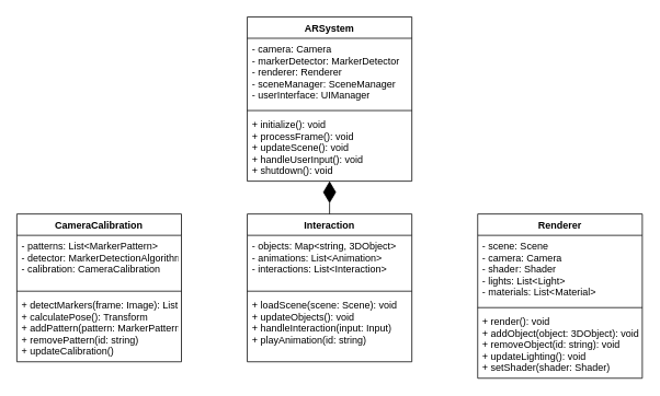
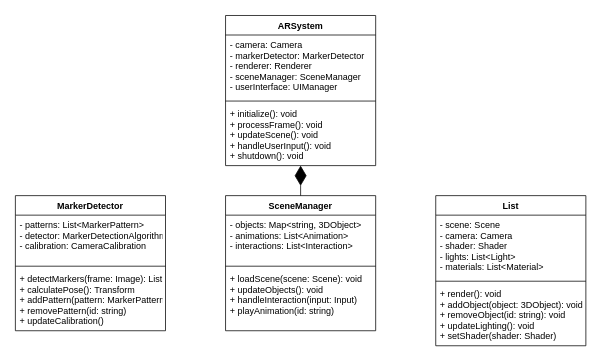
  <mxCell id="0" />
  <mxCell id="1" parent="0" />
  <mxCell id="2" value="ARSystem" style="swimlane;fontStyle=1;align=center;verticalAlign=top;childLayout=stackLayout;horizontal=1;startSize=26;horizontalStack=0;resizeParent=1;resizeParentMax=0;resizeLast=0;collapsible=1;marginBottom=0;" vertex="1" parent="1"><mxGeometry x="300" y="20" width="200" height="200" as="geometry" /></mxCell>
  <mxCell id="3" value="- camera: Camera&#10;- markerDetector: MarkerDetector&#10;- renderer: Renderer&#10;- sceneManager: SceneManager&#10;- userInterface: UIManager" style="text;strokeColor=none;fillColor=none;align=left;verticalAlign=top;spacingLeft=4;spacingRight=4;overflow=hidden;rotatable=0;points=[[0,0.5],[1,0.5]];portConstraint=eastwest;" vertex="1" parent="2"><mxGeometry y="26" width="200" height="84" as="geometry" /></mxCell>
  <mxCell id="4" value="" style="line;strokeWidth=1;fillColor=none;align=left;verticalAlign=middle;spacingTop=-1;spacingLeft=3;spacingRight=3;rotatable=0;labelPosition=right;points=[];portConstraint=eastwest;" vertex="1" parent="2"><mxGeometry y="110" width="200" height="8" as="geometry" /></mxCell>
  <mxCell id="5" value="+ initialize(): void&#10;+ processFrame(): void&#10;+ updateScene(): void&#10;+ handleUserInput(): void&#10;+ shutdown(): void" style="text;strokeColor=none;fillColor=none;align=left;verticalAlign=top;spacingLeft=4;spacingRight=4;overflow=hidden;rotatable=0;points=[[0,0.5],[1,0.5]];portConstraint=eastwest;" vertex="1" parent="2"><mxGeometry y="118" width="200" height="82" as="geometry" /></mxCell>
- <mxCell id="6" value="CameraCalibration" style="swimlane;fontStyle=1;align=center;verticalAlign=top;childLayout=stackLayout;horizontal=1;startSize=26;horizontalStack=0;resizeParent=1;resizeParentMax=0;resizeLast=0;collapsible=1;marginBottom=0;" vertex="1" parent="1"><mxGeometry x="20" y="260" width="200" height="180" as="geometry" /></mxCell>
+ <mxCell id="6" value="MarkerDetector" style="swimlane;fontStyle=1;align=center;verticalAlign=top;childLayout=stackLayout;horizontal=1;startSize=26;horizontalStack=0;resizeParent=1;resizeParentMax=0;resizeLast=0;collapsible=1;marginBottom=0;" vertex="1" parent="1"><mxGeometry x="20" y="260" width="200" height="180" as="geometry" /></mxCell>
  <mxCell id="7" value="- patterns: List&lt;MarkerPattern&gt;&#10;- detector: MarkerDetectionAlgorithm&#10;- calibration: CameraCalibration" style="text;strokeColor=none;fillColor=none;align=left;verticalAlign=top;spacingLeft=4;spacingRight=4;overflow=hidden;rotatable=0;points=[[0,0.5],[1,0.5]];portConstraint=eastwest;" vertex="1" parent="6"><mxGeometry y="26" width="200" height="64" as="geometry" /></mxCell>
  <mxCell id="8" value="" style="line;strokeWidth=1;fillColor=none;align=left;verticalAlign=middle;spacingTop=-1;spacingLeft=3;spacingRight=3;rotatable=0;labelPosition=right;points=[];portConstraint=eastwest;" vertex="1" parent="6"><mxGeometry y="90" width="200" height="8" as="geometry" /></mxCell>
  <mxCell id="9" value="+ detectMarkers(frame: Image): List&#10;+ calculatePose(): Transform&#10;+ addPattern(pattern: MarkerPattern)&#10;+ removePattern(id: string)&#10;+ updateCalibration()" style="text;strokeColor=none;fillColor=none;align=left;verticalAlign=top;spacingLeft=4;spacingRight=4;overflow=hidden;rotatable=0;points=[[0,0.5],[1,0.5]];portConstraint=eastwest;" vertex="1" parent="6"><mxGeometry y="98" width="200" height="82" as="geometry" /></mxCell>
- <mxCell id="10" value="Renderer" style="swimlane;fontStyle=1;align=center;verticalAlign=top;childLayout=stackLayout;horizontal=1;startSize=26;horizontalStack=0;resizeParent=1;resizeParentMax=0;resizeLast=0;collapsible=1;marginBottom=0;" vertex="1" parent="1"><mxGeometry x="580" y="260" width="200" height="200" as="geometry" /></mxCell>
+ <mxCell id="10" value="List" style="swimlane;fontStyle=1;align=center;verticalAlign=top;childLayout=stackLayout;horizontal=1;startSize=26;horizontalStack=0;resizeParent=1;resizeParentMax=0;resizeLast=0;collapsible=1;marginBottom=0;" vertex="1" parent="1"><mxGeometry x="580" y="260" width="200" height="200" as="geometry" /></mxCell>
  <mxCell id="11" value="- scene: Scene&#10;- camera: Camera&#10;- shader: Shader&#10;- lights: List&lt;Light&gt;&#10;- materials: List&lt;Material&gt;" style="text;strokeColor=none;fillColor=none;align=left;verticalAlign=top;spacingLeft=4;spacingRight=4;overflow=hidden;rotatable=0;points=[[0,0.5],[1,0.5]];portConstraint=eastwest;" vertex="1" parent="10"><mxGeometry y="26" width="200" height="84" as="geometry" /></mxCell>
  <mxCell id="12" value="" style="line;strokeWidth=1;fillColor=none;align=left;verticalAlign=middle;spacingTop=-1;spacingLeft=3;spacingRight=3;rotatable=0;labelPosition=right;points=[];portConstraint=eastwest;" vertex="1" parent="10"><mxGeometry y="110" width="200" height="8" as="geometry" /></mxCell>
  <mxCell id="13" value="+ render(): void&#10;+ addObject(object: 3DObject): void&#10;+ removeObject(id: string): void&#10;+ updateLighting(): void&#10;+ setShader(shader: Shader)" style="text;strokeColor=none;fillColor=none;align=left;verticalAlign=top;spacingLeft=4;spacingRight=4;overflow=hidden;rotatable=0;points=[[0,0.5],[1,0.5]];portConstraint=eastwest;" vertex="1" parent="10"><mxGeometry y="118" width="200" height="82" as="geometry" /></mxCell>
- <mxCell id="14" value="Interaction" style="swimlane;fontStyle=1;align=center;verticalAlign=top;childLayout=stackLayout;horizontal=1;startSize=26;horizontalStack=0;resizeParent=1;resizeParentMax=0;resizeLast=0;collapsible=1;marginBottom=0;" vertex="1" parent="1"><mxGeometry x="300" y="260" width="200" height="180" as="geometry" /></mxCell>
+ <mxCell id="14" value="SceneManager" style="swimlane;fontStyle=1;align=center;verticalAlign=top;childLayout=stackLayout;horizontal=1;startSize=26;horizontalStack=0;resizeParent=1;resizeParentMax=0;resizeLast=0;collapsible=1;marginBottom=0;" vertex="1" parent="1"><mxGeometry x="300" y="260" width="200" height="180" as="geometry" /></mxCell>
  <mxCell id="15" value="- objects: Map&lt;string, 3DObject&gt;&#10;- animations: List&lt;Animation&gt;&#10;- interactions: List&lt;Interaction&gt;" style="text;strokeColor=none;fillColor=none;align=left;verticalAlign=top;spacingLeft=4;spacingRight=4;overflow=hidden;rotatable=0;points=[[0,0.5],[1,0.5]];portConstraint=eastwest;" vertex="1" parent="14"><mxGeometry y="26" width="200" height="64" as="geometry" /></mxCell>
  <mxCell id="16" value="" style="line;strokeWidth=1;fillColor=none;align=left;verticalAlign=middle;spacingTop=-1;spacingLeft=3;spacingRight=3;rotatable=0;labelPosition=right;points=[];portConstraint=eastwest;" vertex="1" parent="14"><mxGeometry y="90" width="200" height="8" as="geometry" /></mxCell>
  <mxCell id="17" value="+ loadScene(scene: Scene): void&#10;+ updateObjects(): void&#10;+ handleInteraction(input: Input)&#10;+ playAnimation(id: string)" style="text;strokeColor=none;fillColor=none;align=left;verticalAlign=top;spacingLeft=4;spacingRight=4;overflow=hidden;rotatable=0;points=[[0,0.5],[1,0.5]];portConstraint=eastwest;" vertex="1" parent="14"><mxGeometry y="98" width="200" height="82" as="geometry" /></mxCell>
  <mxCell id="18" value="" style="endArrow=diamondThin;endFill=1;endSize=24;html=1;" edge="1" parent="1" source="14" target="2"><mxGeometry width="160" relative="1" as="geometry" /></mxCell>
